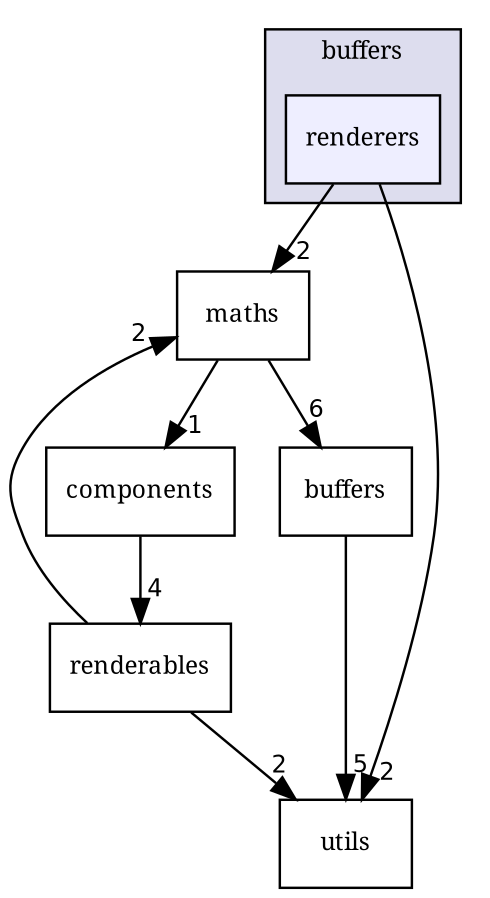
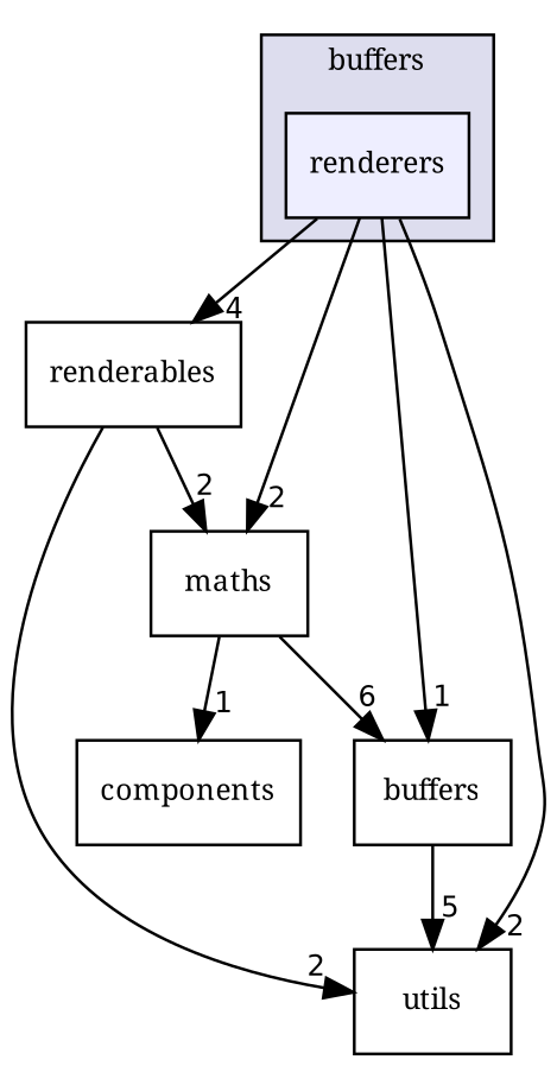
  digraph {
    compound=true
    fontname="Noto Serif"
    node [fontname="Noto Serif" fontsize=10 shape=box]
    edge [fontname="Noto Serif" headlabel=2 labeldistance=1.5 labelfontname=Helvetica labelfontsize=10]
    n1 [fillcolor="#eeeeff" label=renderers pencolor=black style=filled]
    n2 [label=renderables]
    n3 [label=maths]
    n4 [label=buffers]
    n5 [label=utils]
    n6 [label=components]
    subgraph cluster_1 {
      bgcolor="#ddddee"
      fontsize=10
      label=buffers
      pencolor=black
      n1
    }
-   n6 -> n2 [headlabel=4]
+   n1 -> n2 [headlabel=4]
    n1 -> n3
+   n1 -> n4 [headlabel=1]
    n1 -> n5
    n2 -> n3
    n2 -> n5
    n3 -> n4 [headlabel=6]
    n3 -> n6 [headlabel=1]
    n4 -> n5 [headlabel=5]
  }
